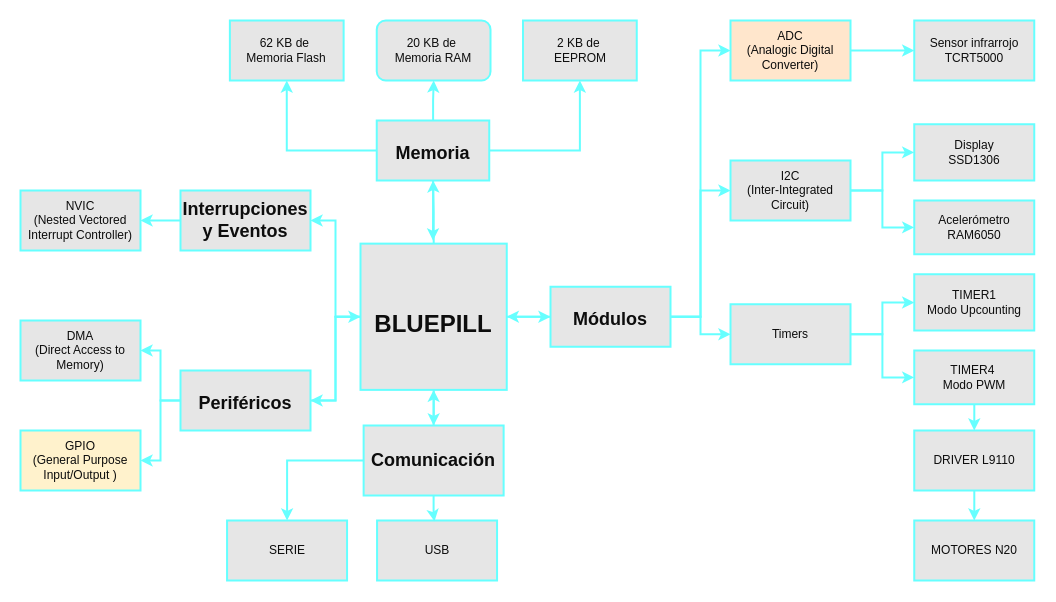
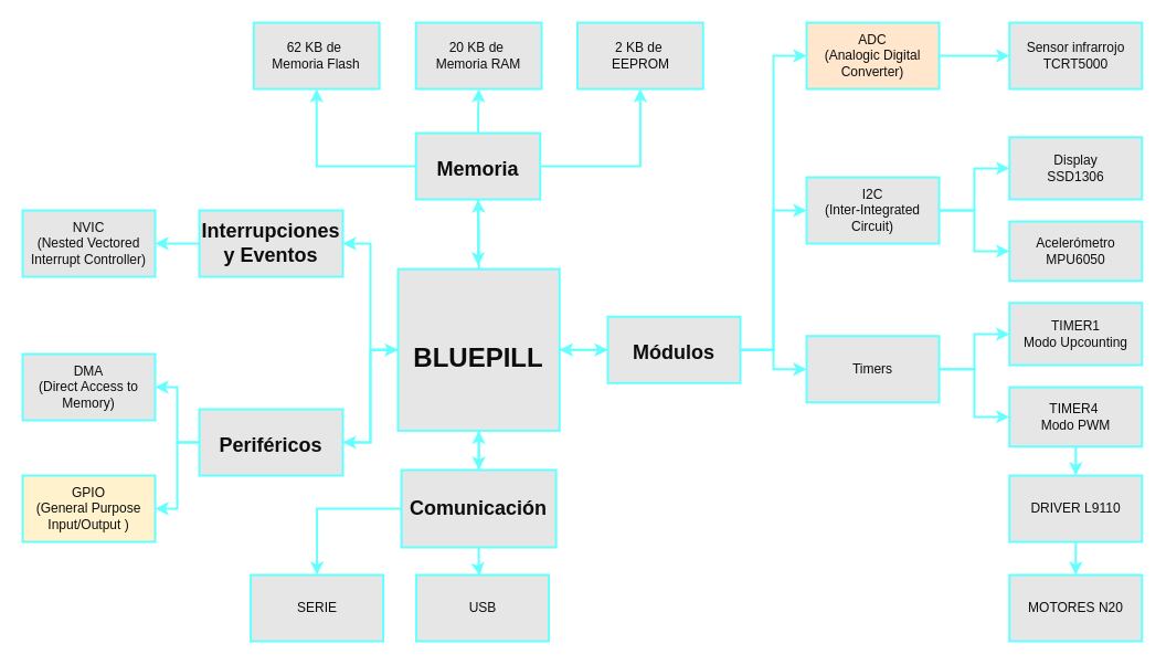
  <mxCell id="0" />
  <mxCell id="1" parent="0" />
  <mxCell id="2" value="" style="edgeStyle=orthogonalEdgeStyle;rounded=0;orthogonalLoop=1;jettySize=auto;html=1;fontColor=#0D0D0D;strokeColor=#66FFFF;fillColor=#E6E6E6;strokeWidth=2;" parent="1" source="7" target="12" edge="1"><mxGeometry relative="1" as="geometry" /></mxCell>
  <mxCell id="3" value="" style="edgeStyle=orthogonalEdgeStyle;rounded=0;orthogonalLoop=1;jettySize=auto;html=1;fontColor=#0D0D0D;strokeColor=#66FFFF;fillColor=#E6E6E6;strokeWidth=2;" parent="1" source="7" target="17" edge="1"><mxGeometry relative="1" as="geometry" /></mxCell>
  <mxCell id="4" style="edgeStyle=orthogonalEdgeStyle;rounded=0;orthogonalLoop=1;jettySize=auto;html=1;exitX=0;exitY=0.5;exitDx=0;exitDy=0;entryX=1;entryY=0.5;entryDx=0;entryDy=0;strokeColor=#66FFFF;fillColor=#E6E6E6;strokeWidth=2;" parent="1" source="7" target="41" edge="1"><mxGeometry relative="1" as="geometry" /></mxCell>
  <mxCell id="5" style="edgeStyle=orthogonalEdgeStyle;rounded=0;orthogonalLoop=1;jettySize=auto;html=1;entryX=0.5;entryY=0;entryDx=0;entryDy=0;strokeColor=#66FFFF;fillColor=#E6E6E6;strokeWidth=2;" parent="1" source="7" target="20" edge="1"><mxGeometry relative="1" as="geometry" /></mxCell>
  <mxCell id="6" style="edgeStyle=orthogonalEdgeStyle;rounded=0;orthogonalLoop=1;jettySize=auto;html=1;exitX=0;exitY=0.5;exitDx=0;exitDy=0;entryX=1;entryY=0.5;entryDx=0;entryDy=0;strokeColor=#66FFFF;fillColor=#E6E6E6;strokeWidth=2;" parent="1" source="7" target="46" edge="1"><mxGeometry relative="1" as="geometry" /></mxCell>
  <mxCell id="7" value="&lt;h1&gt;&lt;font style=&quot;&quot;&gt;&lt;font style=&quot;&quot;&gt;&lt;font style=&quot;font-size: 24px;&quot;&gt;BLUEPILL&lt;/font&gt;&lt;/font&gt;&lt;/font&gt;&lt;/h1&gt;" style="whiteSpace=wrap;html=1;aspect=fixed;fillColor=#E6E6E6;strokeColor=#66FFFF;fontSize=23;fontColor=#0D0D0D;strokeWidth=2;" parent="1" vertex="1"><mxGeometry x="360" y="243.13" width="146.25" height="146.25" as="geometry" /></mxCell>
  <mxCell id="8" value="" style="edgeStyle=orthogonalEdgeStyle;rounded=0;orthogonalLoop=1;jettySize=auto;html=1;fontColor=#0D0D0D;strokeColor=#66FFFF;fillColor=#E6E6E6;strokeWidth=2;" parent="1" source="12" target="37" edge="1"><mxGeometry relative="1" as="geometry" /></mxCell>
  <mxCell id="9" style="edgeStyle=orthogonalEdgeStyle;rounded=0;orthogonalLoop=1;jettySize=auto;html=1;entryX=0.5;entryY=1;entryDx=0;entryDy=0;fontColor=#0D0D0D;strokeColor=#66FFFF;fillColor=#E6E6E6;strokeWidth=2;" parent="1" source="12" target="38" edge="1"><mxGeometry relative="1" as="geometry" /></mxCell>
  <mxCell id="10" style="edgeStyle=orthogonalEdgeStyle;rounded=0;orthogonalLoop=1;jettySize=auto;html=1;exitX=0;exitY=0.5;exitDx=0;exitDy=0;entryX=0.5;entryY=1;entryDx=0;entryDy=0;fontColor=#0D0D0D;strokeColor=#66FFFF;fillColor=#E6E6E6;strokeWidth=2;" parent="1" source="12" target="39" edge="1"><mxGeometry relative="1" as="geometry"><Array as="points"><mxPoint x="286" y="150" /></Array></mxGeometry></mxCell>
  <mxCell id="11" style="edgeStyle=orthogonalEdgeStyle;rounded=0;orthogonalLoop=1;jettySize=auto;html=1;strokeColor=#66FFFF;fillColor=#E6E6E6;strokeWidth=2;" parent="1" source="12" edge="1"><mxGeometry relative="1" as="geometry"><mxPoint x="432.5" y="240" as="targetPoint" /></mxGeometry></mxCell>
  <mxCell id="12" value="&lt;h2&gt;&lt;font style=&quot;font-size: 18px;&quot;&gt;Memoria&lt;/font&gt;&lt;/h2&gt;" style="whiteSpace=wrap;html=1;fillColor=#E6E6E6;strokeColor=#66FFFF;fontSize=18;fontColor=#0D0D0D;strokeWidth=2;" parent="1" vertex="1"><mxGeometry x="376.25" y="120" width="112.5" height="60" as="geometry" /></mxCell>
  <mxCell id="13" style="edgeStyle=orthogonalEdgeStyle;rounded=0;orthogonalLoop=1;jettySize=auto;html=1;entryX=0;entryY=0.5;entryDx=0;entryDy=0;fontColor=#0D0D0D;strokeColor=#66FFFF;fillColor=#E6E6E6;strokeWidth=2;" parent="1" source="17" target="25" edge="1"><mxGeometry relative="1" as="geometry" /></mxCell>
  <mxCell id="14" style="edgeStyle=orthogonalEdgeStyle;rounded=0;orthogonalLoop=1;jettySize=auto;html=1;entryX=0;entryY=0.5;entryDx=0;entryDy=0;fontColor=#0D0D0D;strokeColor=#66FFFF;fillColor=#E6E6E6;strokeWidth=2;" parent="1" source="17" target="22" edge="1"><mxGeometry relative="1" as="geometry" /></mxCell>
  <mxCell id="15" style="edgeStyle=orthogonalEdgeStyle;rounded=0;orthogonalLoop=1;jettySize=auto;html=1;entryX=0;entryY=0.5;entryDx=0;entryDy=0;fontColor=#0D0D0D;strokeColor=#66FFFF;fillColor=#E6E6E6;strokeWidth=2;" parent="1" source="17" target="28" edge="1"><mxGeometry relative="1" as="geometry" /></mxCell>
  <mxCell id="16" style="edgeStyle=orthogonalEdgeStyle;rounded=0;orthogonalLoop=1;jettySize=auto;html=1;exitX=0;exitY=0.5;exitDx=0;exitDy=0;entryX=1;entryY=0.5;entryDx=0;entryDy=0;strokeColor=#66FFFF;fillColor=#E6E6E6;strokeWidth=2;" parent="1" source="17" target="7" edge="1"><mxGeometry relative="1" as="geometry" /></mxCell>
  <mxCell id="17" value="&lt;h2&gt;&lt;font style=&quot;font-size: 18px;&quot;&gt;Módulos&lt;/font&gt;&lt;/h2&gt;" style="whiteSpace=wrap;html=1;fillColor=#E6E6E6;strokeColor=#66FFFF;fontSize=18;fontColor=#0D0D0D;strokeWidth=2;" parent="1" vertex="1"><mxGeometry x="550" y="286.25" width="120" height="60" as="geometry" /></mxCell>
  <mxCell id="18" value="" style="edgeStyle=orthogonalEdgeStyle;rounded=0;orthogonalLoop=1;jettySize=auto;html=1;fontColor=#0D0D0D;strokeColor=#66FFFF;fillColor=#E6E6E6;strokeWidth=2;" parent="1" source="20" target="29" edge="1"><mxGeometry relative="1" as="geometry" /></mxCell>
  <mxCell id="19" style="edgeStyle=orthogonalEdgeStyle;rounded=0;orthogonalLoop=1;jettySize=auto;html=1;exitX=0.5;exitY=0;exitDx=0;exitDy=0;entryX=0.5;entryY=1;entryDx=0;entryDy=0;strokeColor=#66FFFF;fillColor=#E6E6E6;strokeWidth=2;" parent="1" source="20" target="7" edge="1"><mxGeometry relative="1" as="geometry" /></mxCell>
  <mxCell id="20" value="&lt;h2 style=&quot;font-size: 18px;&quot;&gt;Comunicación&lt;/h2&gt;" style="whiteSpace=wrap;html=1;fillColor=#E6E6E6;strokeColor=#66FFFF;fontSize=18;fontColor=#0D0D0D;strokeWidth=2;" parent="1" vertex="1"><mxGeometry x="363.13" y="425" width="140" height="70" as="geometry" /></mxCell>
  <mxCell id="21" style="edgeStyle=orthogonalEdgeStyle;rounded=0;orthogonalLoop=1;jettySize=auto;html=1;entryX=0;entryY=0.5;entryDx=0;entryDy=0;fontColor=#0D0D0D;strokeColor=#66FFFF;fillColor=#E6E6E6;strokeWidth=2;" parent="1" source="22" target="36" edge="1"><mxGeometry relative="1" as="geometry" /></mxCell>
  <mxCell id="22" value="ADC&lt;div&gt;(Analogic Digital Converter)&lt;/div&gt;" style="whiteSpace=wrap;html=1;fillColor=#ffe6cc;strokeColor=#66FFFF;fontColor=#0D0D0D;strokeWidth=2;" parent="1" vertex="1"><mxGeometry x="730" y="20" width="120" height="60" as="geometry" /></mxCell>
  <mxCell id="23" style="edgeStyle=orthogonalEdgeStyle;rounded=0;orthogonalLoop=1;jettySize=auto;html=1;entryX=0;entryY=0.5;entryDx=0;entryDy=0;fontColor=#0D0D0D;strokeColor=#66FFFF;fillColor=#E6E6E6;strokeWidth=2;" parent="1" source="25" target="34" edge="1"><mxGeometry relative="1" as="geometry" /></mxCell>
  <mxCell id="24" style="edgeStyle=orthogonalEdgeStyle;rounded=0;orthogonalLoop=1;jettySize=auto;html=1;entryX=0;entryY=0.5;entryDx=0;entryDy=0;fontColor=#0D0D0D;strokeColor=#66FFFF;fillColor=#E6E6E6;strokeWidth=2;" parent="1" source="25" target="35" edge="1"><mxGeometry relative="1" as="geometry" /></mxCell>
  <mxCell id="25" value="I2C&lt;div&gt;(Inter-Integrated Circuit)&lt;/div&gt;" style="whiteSpace=wrap;html=1;fillColor=#E6E6E6;strokeColor=#66FFFF;fontColor=#0D0D0D;strokeWidth=2;" parent="1" vertex="1"><mxGeometry x="730" y="160" width="120" height="60" as="geometry" /></mxCell>
  <mxCell id="26" value="" style="edgeStyle=orthogonalEdgeStyle;rounded=0;orthogonalLoop=1;jettySize=auto;html=1;fontColor=#0D0D0D;strokeColor=#66FFFF;fillColor=#E6E6E6;strokeWidth=2;" parent="1" source="28" target="31" edge="1"><mxGeometry relative="1" as="geometry" /></mxCell>
  <mxCell id="27" style="edgeStyle=orthogonalEdgeStyle;rounded=0;orthogonalLoop=1;jettySize=auto;html=1;entryX=0;entryY=0.5;entryDx=0;entryDy=0;fontColor=#0D0D0D;strokeColor=#66FFFF;fillColor=#E6E6E6;strokeWidth=2;" parent="1" source="28" target="33" edge="1"><mxGeometry relative="1" as="geometry" /></mxCell>
  <mxCell id="28" value="Timers" style="whiteSpace=wrap;html=1;fillColor=#E6E6E6;strokeColor=#66FFFF;fontColor=#0D0D0D;strokeWidth=2;" parent="1" vertex="1"><mxGeometry x="730" y="303.75" width="120" height="60" as="geometry" /></mxCell>
  <mxCell id="29" value="SERIE" style="whiteSpace=wrap;html=1;fillColor=#E6E6E6;strokeColor=#66FFFF;fontColor=#0D0D0D;strokeWidth=2;" parent="1" vertex="1"><mxGeometry x="226.56" y="520" width="120" height="60" as="geometry" /></mxCell>
  <mxCell id="30" value="USB" style="whiteSpace=wrap;html=1;fillColor=#E6E6E6;strokeColor=#66FFFF;fontColor=#0D0D0D;strokeWidth=2;" parent="1" vertex="1"><mxGeometry x="376.56" y="520" width="120" height="60" as="geometry" /></mxCell>
  <mxCell id="31" value="TIMER1&lt;div&gt;Modo Upcounting&lt;/div&gt;" style="whiteSpace=wrap;html=1;fillColor=#E6E6E6;strokeColor=#66FFFF;fontColor=#0D0D0D;strokeWidth=2;" parent="1" vertex="1"><mxGeometry x="913.75" y="273.75" width="120" height="56.25" as="geometry" /></mxCell>
  <mxCell id="32" style="edgeStyle=orthogonalEdgeStyle;rounded=0;orthogonalLoop=1;jettySize=auto;html=1;entryX=0.5;entryY=0;entryDx=0;entryDy=0;strokeWidth=2;strokeColor=#66FFFF;" edge="1" parent="1" source="33" target="51"><mxGeometry relative="1" as="geometry" /></mxCell>
  <mxCell id="33" value="TIMER4&amp;nbsp;&lt;div&gt;Modo PWM&lt;/div&gt;" style="whiteSpace=wrap;html=1;fillColor=#E6E6E6;strokeColor=#66FFFF;fontColor=#0D0D0D;strokeWidth=2;" parent="1" vertex="1"><mxGeometry x="913.75" y="350" width="120" height="53.75" as="geometry" /></mxCell>
  <mxCell id="34" value="Display&lt;div&gt;SSD1306&lt;/div&gt;" style="whiteSpace=wrap;html=1;fillColor=#E6E6E6;strokeColor=#66FFFF;fontColor=#0D0D0D;strokeWidth=2;" parent="1" vertex="1"><mxGeometry x="913.75" y="123.75" width="120" height="56.25" as="geometry" /></mxCell>
- <mxCell id="35" value="Acelerómetro RAM6050" style="whiteSpace=wrap;html=1;fillColor=#E6E6E6;strokeColor=#66FFFF;fontColor=#0D0D0D;strokeWidth=2;" parent="1" vertex="1"><mxGeometry x="913.75" y="200" width="120" height="53.75" as="geometry" /></mxCell>
+ <mxCell id="35" value="Acelerómetro MPU6050" style="whiteSpace=wrap;html=1;fillColor=#E6E6E6;strokeColor=#66FFFF;fontColor=#0D0D0D;strokeWidth=2;" parent="1" vertex="1"><mxGeometry x="913.75" y="200" width="120" height="53.75" as="geometry" /></mxCell>
  <mxCell id="36" value="Sensor infrarrojo&lt;div&gt;TCRT5000&lt;/div&gt;" style="whiteSpace=wrap;html=1;fillColor=#E6E6E6;strokeColor=#66FFFF;fontColor=#0D0D0D;strokeWidth=2;" parent="1" vertex="1"><mxGeometry x="913.75" y="20" width="120" height="60" as="geometry" /></mxCell>
- <mxCell id="37" value="20 KB de&amp;nbsp;&lt;div&gt;Memoria RAM&lt;/div&gt;" style="whiteSpace=wrap;html=1;fillColor=#E6E6E6;strokeColor=#66FFFF;fontColor=#0D0D0D;strokeWidth=2;rounded=1;" parent="1" vertex="1"><mxGeometry x="376.25" y="20" width="113.75" height="60" as="geometry" /></mxCell>
+ <mxCell id="37" value="20 KB de&amp;nbsp;&lt;div&gt;Memoria RAM&lt;/div&gt;" style="whiteSpace=wrap;html=1;fillColor=#E6E6E6;strokeColor=#66FFFF;fontColor=#0D0D0D;strokeWidth=2;" parent="1" vertex="1"><mxGeometry x="376.25" y="20" width="113.75" height="60" as="geometry" /></mxCell>
  <mxCell id="38" value="2 KB de&amp;nbsp;&lt;div&gt;EEPROM&lt;/div&gt;" style="whiteSpace=wrap;html=1;fillColor=#E6E6E6;strokeColor=#66FFFF;fontColor=#0D0D0D;strokeWidth=2;" parent="1" vertex="1"><mxGeometry x="522.5" y="20" width="113.75" height="60" as="geometry" /></mxCell>
  <mxCell id="39" value="62 KB de&amp;nbsp;&lt;div&gt;Memoria Flash&lt;/div&gt;" style="whiteSpace=wrap;html=1;fillColor=#E6E6E6;strokeColor=#66FFFF;fontColor=#0D0D0D;strokeWidth=2;" parent="1" vertex="1"><mxGeometry x="229.38" y="20" width="113.75" height="60" as="geometry" /></mxCell>
  <mxCell id="40" value="" style="edgeStyle=orthogonalEdgeStyle;rounded=0;orthogonalLoop=1;jettySize=auto;html=1;fontColor=#0D0D0D;strokeColor=#66FFFF;fillColor=#E6E6E6;strokeWidth=2;" parent="1" source="41" target="42" edge="1"><mxGeometry relative="1" as="geometry" /></mxCell>
  <mxCell id="41" value="&lt;h2 style=&quot;font-size: 18px;&quot;&gt;Interrupciones&lt;br&gt;y&lt;span style=&quot;background-color: initial; font-size: 18px;&quot;&gt;&amp;nbsp;Eventos&lt;/span&gt;&lt;/h2&gt;" style="whiteSpace=wrap;html=1;fillColor=#E6E6E6;strokeColor=#66FFFF;fontSize=18;fontColor=#0D0D0D;strokeWidth=2;" parent="1" vertex="1"><mxGeometry x="180" y="190" width="130" height="60" as="geometry" /></mxCell>
  <mxCell id="42" value="&lt;div&gt;NVIC&lt;/div&gt;(Nested Vectored Interrupt Controller)" style="whiteSpace=wrap;html=1;fillColor=#E6E6E6;strokeColor=#66FFFF;fontColor=#0D0D0D;strokeWidth=2;" parent="1" vertex="1"><mxGeometry x="20" y="190" width="120" height="60" as="geometry" /></mxCell>
  <mxCell id="43" style="edgeStyle=orthogonalEdgeStyle;rounded=0;orthogonalLoop=1;jettySize=auto;html=1;entryX=1;entryY=0.5;entryDx=0;entryDy=0;fontColor=#0D0D0D;strokeColor=#66FFFF;fillColor=#E6E6E6;strokeWidth=2;" parent="1" source="46" target="47" edge="1"><mxGeometry relative="1" as="geometry"><Array as="points"><mxPoint y="400" x="160" /><mxPoint y="350" x="160" /></Array></mxGeometry></mxCell>
  <mxCell id="44" style="edgeStyle=orthogonalEdgeStyle;rounded=0;orthogonalLoop=1;jettySize=auto;html=1;entryX=1;entryY=0.5;entryDx=0;entryDy=0;fontColor=#0D0D0D;strokeColor=#66FFFF;fillColor=#E6E6E6;strokeWidth=2;" parent="1" source="46" target="48" edge="1"><mxGeometry relative="1" as="geometry"><Array as="points"><mxPoint y="400" x="160" /><mxPoint y="460" x="160" /></Array></mxGeometry></mxCell>
  <mxCell id="45" style="edgeStyle=orthogonalEdgeStyle;rounded=0;orthogonalLoop=1;jettySize=auto;html=1;entryX=0;entryY=0.5;entryDx=0;entryDy=0;strokeColor=#66FFFF;fillColor=#E6E6E6;strokeWidth=2;" parent="1" source="46" target="7" edge="1"><mxGeometry relative="1" as="geometry" /></mxCell>
  <mxCell id="46" value="&lt;h2&gt;&lt;font style=&quot;font-size: 18px;&quot;&gt;Periféricos&lt;/font&gt;&lt;/h2&gt;" style="whiteSpace=wrap;html=1;fillColor=#E6E6E6;strokeColor=#66FFFF;fontSize=18;fontColor=#0D0D0D;strokeWidth=2;" parent="1" vertex="1"><mxGeometry x="180" y="370" width="130" height="60" as="geometry" /></mxCell>
  <mxCell id="47" value="DMA&lt;div&gt;(&lt;span style=&quot;background-color: initial;&quot;&gt;Direct Access to Memory&lt;/span&gt;&lt;span style=&quot;background-color: initial;&quot;&gt;)&lt;/span&gt;&lt;/div&gt;" style="whiteSpace=wrap;html=1;fillColor=#E6E6E6;strokeColor=#66FFFF;fontColor=#0D0D0D;strokeWidth=2;" parent="1" vertex="1"><mxGeometry x="20" y="320" width="120" height="60" as="geometry" /></mxCell>
  <mxCell id="48" value="GPIO&lt;div&gt;(&lt;span style=&quot;background-color: initial;&quot;&gt;General Purpose Input/Output&amp;nbsp;&lt;/span&gt;&lt;span style=&quot;background-color: initial;&quot;&gt;)&lt;/span&gt;&lt;/div&gt;" style="whiteSpace=wrap;html=1;fillColor=#fff2cc;strokeColor=#66FFFF;fontColor=#0D0D0D;strokeWidth=2;" parent="1" vertex="1"><mxGeometry x="20" y="430" width="120" height="60" as="geometry" /></mxCell>
  <mxCell id="49" style="edgeStyle=orthogonalEdgeStyle;rounded=0;orthogonalLoop=1;jettySize=auto;html=1;entryX=0.479;entryY=0.014;entryDx=0;entryDy=0;entryPerimeter=0;strokeColor=#66FFFF;fillColor=#E6E6E6;strokeWidth=2;" parent="1" source="20" target="30" edge="1"><mxGeometry relative="1" as="geometry" /></mxCell>
  <mxCell id="50" style="edgeStyle=orthogonalEdgeStyle;rounded=0;orthogonalLoop=1;jettySize=auto;html=1;entryX=0.5;entryY=0;entryDx=0;entryDy=0;strokeWidth=2;strokeColor=#66FFFF;" edge="1" parent="1" source="51" target="52"><mxGeometry relative="1" as="geometry" /></mxCell>
  <mxCell id="51" value="DRIVER L9110" style="whiteSpace=wrap;html=1;fillColor=#E6E6E6;strokeColor=#66FFFF;fontColor=#0D0D0D;strokeWidth=2;" vertex="1" parent="1"><mxGeometry x="913.75" y="430" width="120" height="60" as="geometry" /></mxCell>
  <mxCell id="52" value="MOTORES N20" style="whiteSpace=wrap;html=1;fillColor=#E6E6E6;strokeColor=#66FFFF;fontColor=#0D0D0D;strokeWidth=2;" vertex="1" parent="1"><mxGeometry x="913.75" y="520" width="120" height="60" as="geometry" /></mxCell>
